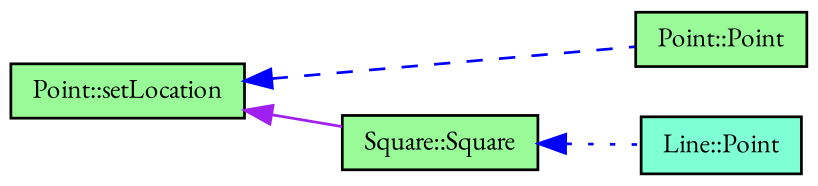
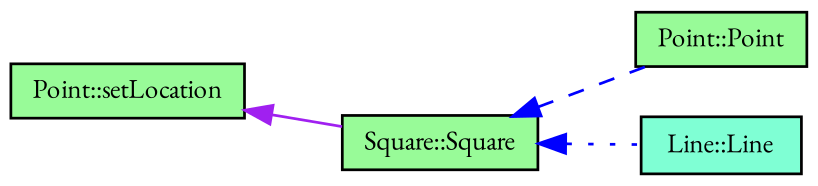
  digraph {
    fontname="EB Garamond"
    rankdir=LR
    node [color=black fillcolor=palegreen fontname="EB Garamond" fontsize=10 shape=record style=filled]
    edge [color=blue dir=back fontname="EB Garamond" fontsize=10 labelfontname=Helvetica labelfontsize=10]
    n1 [fontcolor=black height=0.2 label="Point::setLocation" width=0.4]
    n2 [height=0.2 label="Point::Point" width=0.4]
    n3 [height=0.2 label="Square::Square" width=0.4]
-   n4 [fillcolor=aquamarine height=0.2 label="Line::Point" width=0.4]
-   n1 -> n2 [style=dashed]
+   n4 [fillcolor=aquamarine height=0.2 label="Line::Line" width=0.4]
+   n3 -> n2 [style=dashed]
    n1 -> n3 [color=purple style=solid]
    n3 -> n4 [style=dotted]
  }
